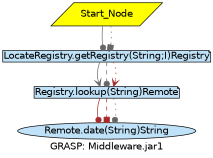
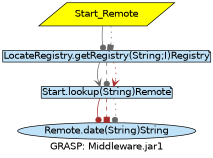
  digraph {
    fontname="DejaVu Sans"
    label="GRASP: Middleware.jar1"
    node [fillcolor="#c0e2f8" fontname="DejaVu Sans" margin=0.02 shape=note style=filled]
    edge [arrowhead=dot color=gray40 fontname="DejaVu Sans" style=solid]
-   Start_Node [fillcolor=yellow height=0 shape=parallelogram width=0]
+   Start_Node [fillcolor=yellow height=0 shape=parallelogram width=0 label=Start_Remote]
    "LocateRegistry.getRegistry(String;I)Registry" [height=0 width=0]
-   "Registry.lookup(String)Remote" [height=0 width=0]
+   "Registry.lookup(String)Remote" [height=0 width=0 label="Start.lookup(String)Remote"]
    "Remote.date(String)String" [height=0 shape=ellipse width=0]
    Start_Node -> "LocateRegistry.getRegistry(String;I)Registry"
    Start_Node -> "LocateRegistry.getRegistry(String;I)Registry" [arrowhead=box style=dotted]
    "LocateRegistry.getRegistry(String;I)Registry" -> "Registry.lookup(String)Remote" [arrowhead=vee]
    "LocateRegistry.getRegistry(String;I)Registry" -> "Registry.lookup(String)Remote" [style=dashed]
    "LocateRegistry.getRegistry(String;I)Registry" -> "Registry.lookup(String)Remote" [arrowhead=vee color=brown style=dotted]
    "Registry.lookup(String)Remote" -> "Remote.date(String)String" [color=brown]
    "Registry.lookup(String)Remote" -> "Remote.date(String)String" [arrowhead=box color=brown style=dashed]
    "Registry.lookup(String)Remote" -> "Remote.date(String)String" [style=dotted]
  }
